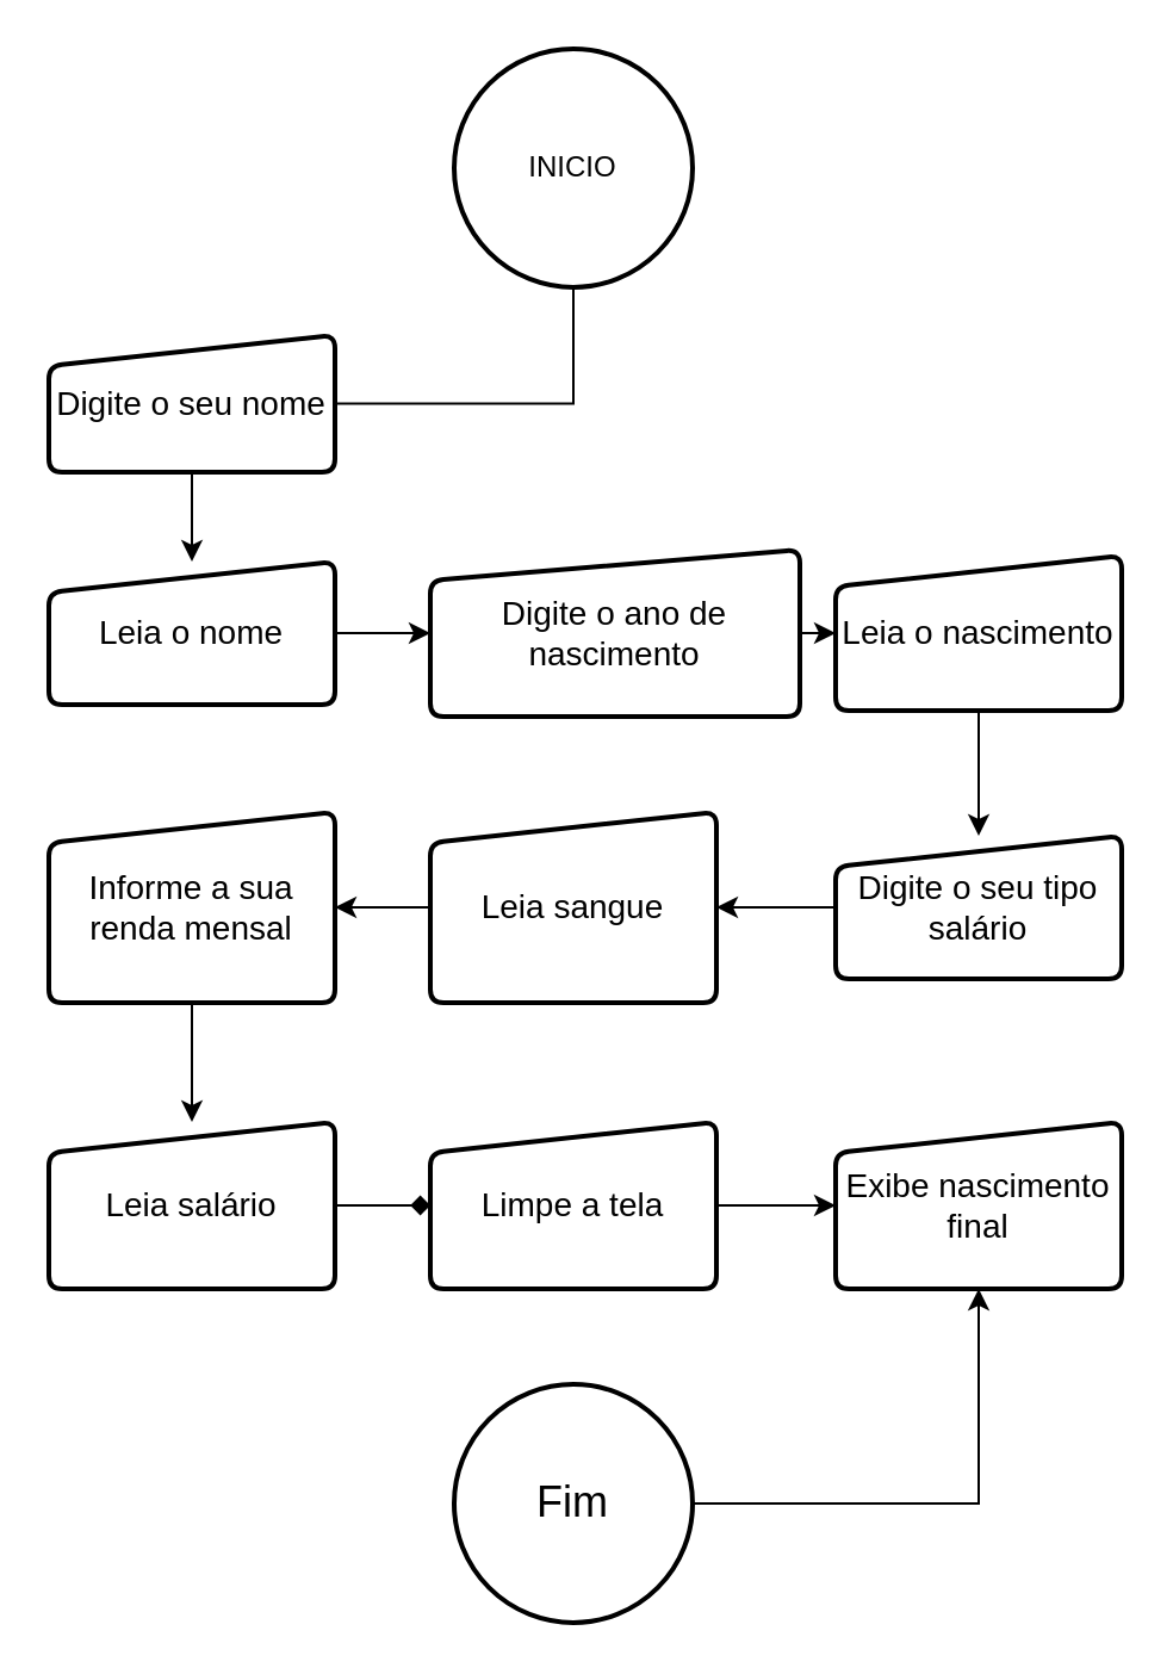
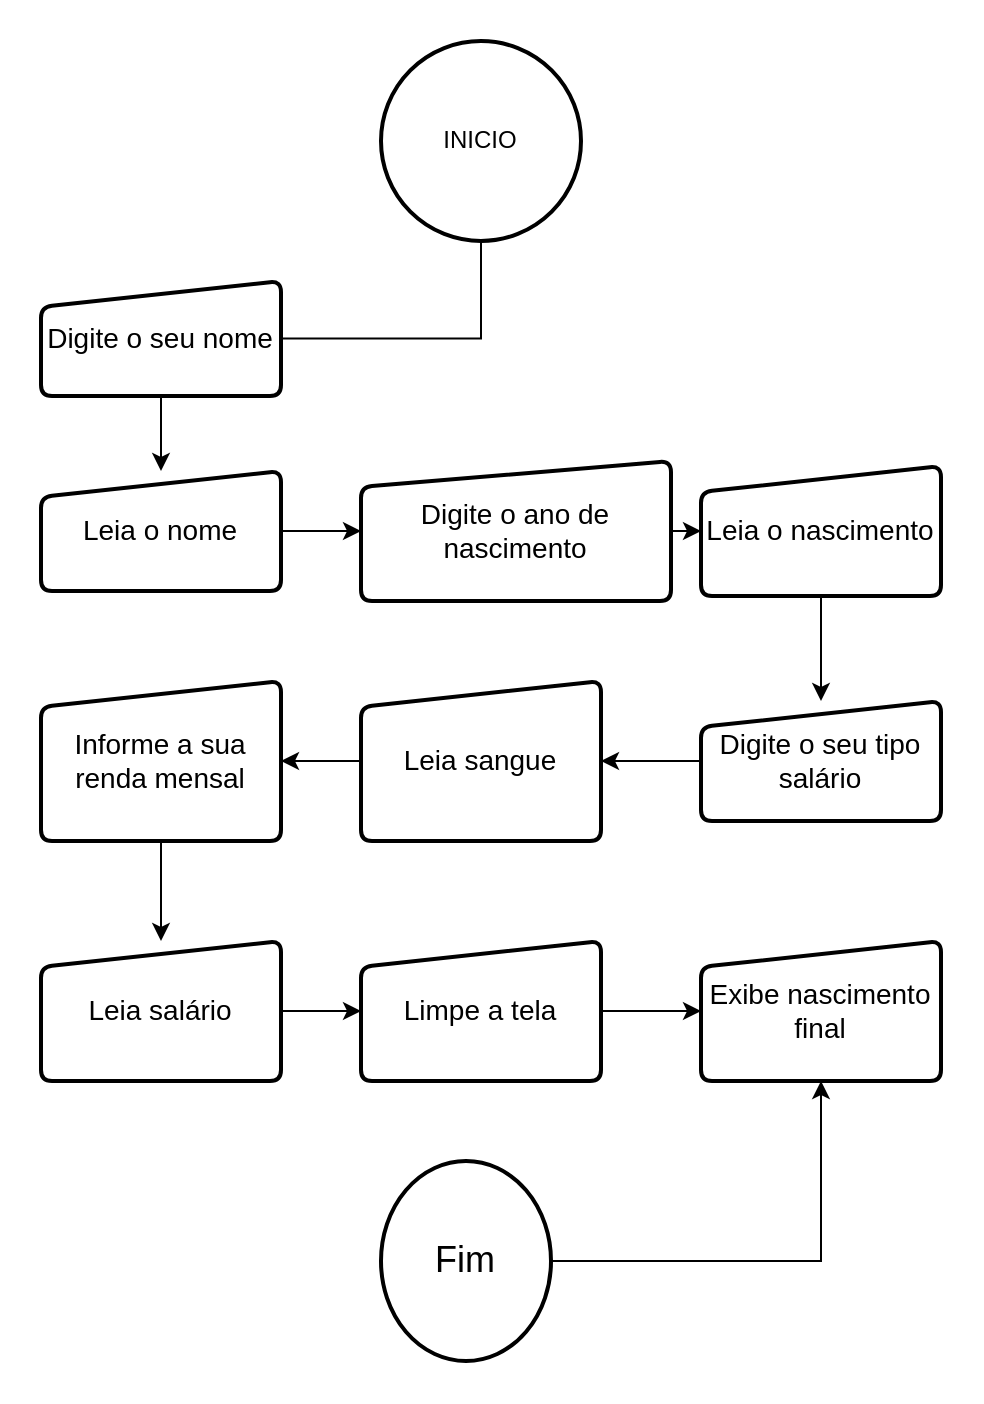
  <mxCell id="0" />
  <mxCell id="1" parent="0" />
  <mxCell id="2" value="&lt;font style=&quot;vertical-align: inherit;&quot;&gt;&lt;font style=&quot;vertical-align: inherit;&quot;&gt;INICIO&lt;/font&gt;&lt;/font&gt;" style="strokeWidth=2;html=1;shape=mxgraph.flowchart.start_2;whiteSpace=wrap;" vertex="1" parent="1"><mxGeometry x="190" y="20" width="100" height="100" as="geometry" /></mxCell>
  <mxCell id="3" value="" style="edgeStyle=orthogonalEdgeStyle;rounded=0;orthogonalLoop=1;jettySize=auto;html=1;endArrow=none;" edge="1" parent="1" source="5" target="2"><mxGeometry relative="1" as="geometry" /></mxCell>
  <mxCell id="4" value="" style="edgeStyle=orthogonalEdgeStyle;rounded=0;orthogonalLoop=1;jettySize=auto;html=1;" edge="1" parent="1" source="5" target="7"><mxGeometry relative="1" as="geometry" /></mxCell>
  <mxCell id="5" value="&lt;font style=&quot;vertical-align: inherit;&quot;&gt;&lt;font style=&quot;vertical-align: inherit;&quot;&gt;&lt;font style=&quot;vertical-align: inherit;&quot;&gt;&lt;font style=&quot;vertical-align: inherit;&quot;&gt;&lt;font style=&quot;vertical-align: inherit;&quot;&gt;&lt;font style=&quot;vertical-align: inherit;&quot;&gt;&lt;font style=&quot;vertical-align: inherit;&quot;&gt;&lt;font style=&quot;vertical-align: inherit; font-size: 14px;&quot;&gt;Digite o seu nome&lt;/font&gt;&lt;/font&gt;&lt;/font&gt;&lt;/font&gt;&lt;/font&gt;&lt;/font&gt;&lt;/font&gt;&lt;/font&gt;" style="html=1;strokeWidth=2;shape=manualInput;whiteSpace=wrap;rounded=1;size=13;arcSize=11;" vertex="1" parent="1"><mxGeometry x="20" y="140" width="120" height="57.5" as="geometry" /></mxCell>
  <mxCell id="6" value="" style="edgeStyle=orthogonalEdgeStyle;rounded=0;orthogonalLoop=1;jettySize=auto;html=1;" edge="1" parent="1" source="7" target="9"><mxGeometry relative="1" as="geometry" /></mxCell>
  <mxCell id="7" value="&lt;font style=&quot;vertical-align: inherit;&quot;&gt;&lt;font style=&quot;vertical-align: inherit;&quot;&gt;&lt;font style=&quot;vertical-align: inherit;&quot;&gt;&lt;font style=&quot;vertical-align: inherit;&quot;&gt;&lt;font style=&quot;vertical-align: inherit;&quot;&gt;&lt;font style=&quot;vertical-align: inherit;&quot;&gt;&lt;font style=&quot;vertical-align: inherit;&quot;&gt;&lt;font style=&quot;vertical-align: inherit;&quot;&gt;&lt;font style=&quot;vertical-align: inherit;&quot;&gt;&lt;font style=&quot;vertical-align: inherit; font-size: 14px;&quot;&gt;Leia o nome&lt;/font&gt;&lt;/font&gt;&lt;/font&gt;&lt;/font&gt;&lt;/font&gt;&lt;/font&gt;&lt;/font&gt;&lt;/font&gt;&lt;/font&gt;&lt;/font&gt;" style="html=1;strokeWidth=2;shape=manualInput;whiteSpace=wrap;rounded=1;size=13;arcSize=11;" vertex="1" parent="1"><mxGeometry x="20" y="235" width="120" height="60" as="geometry" /></mxCell>
  <mxCell id="8" value="" style="edgeStyle=orthogonalEdgeStyle;rounded=0;orthogonalLoop=1;jettySize=auto;html=1;" edge="1" parent="1" source="9" target="11"><mxGeometry relative="1" as="geometry" /></mxCell>
  <mxCell id="9" value="&lt;font style=&quot;vertical-align: inherit;&quot;&gt;&lt;font style=&quot;vertical-align: inherit;&quot;&gt;&lt;font style=&quot;vertical-align: inherit;&quot;&gt;&lt;font style=&quot;vertical-align: inherit;&quot;&gt;&lt;font style=&quot;vertical-align: inherit;&quot;&gt;&lt;font style=&quot;vertical-align: inherit;&quot;&gt;&lt;font style=&quot;vertical-align: inherit;&quot;&gt;&lt;font style=&quot;vertical-align: inherit; font-size: 14px;&quot;&gt;Digite o ano de nascimento&lt;/font&gt;&lt;/font&gt;&lt;/font&gt;&lt;/font&gt;&lt;/font&gt;&lt;/font&gt;&lt;/font&gt;&lt;/font&gt;" style="html=1;strokeWidth=2;shape=manualInput;whiteSpace=wrap;rounded=1;size=13;arcSize=11;" vertex="1" parent="1"><mxGeometry x="180" y="230" width="155" height="70" as="geometry" /></mxCell>
  <mxCell id="10" value="" style="edgeStyle=orthogonalEdgeStyle;rounded=0;orthogonalLoop=1;jettySize=auto;html=1;" edge="1" parent="1" source="11" target="13"><mxGeometry relative="1" as="geometry" /></mxCell>
  <mxCell id="11" value="&lt;font style=&quot;vertical-align: inherit;&quot;&gt;&lt;font style=&quot;vertical-align: inherit;&quot;&gt;&lt;font style=&quot;vertical-align: inherit;&quot;&gt;&lt;font style=&quot;vertical-align: inherit;&quot;&gt;&lt;font style=&quot;vertical-align: inherit;&quot;&gt;&lt;font style=&quot;vertical-align: inherit;&quot;&gt;&lt;font style=&quot;vertical-align: inherit;&quot;&gt;&lt;font style=&quot;vertical-align: inherit; font-size: 14px;&quot;&gt;&lt;font style=&quot;vertical-align: inherit;&quot;&gt;&lt;font style=&quot;vertical-align: inherit;&quot;&gt;&lt;font style=&quot;vertical-align: inherit;&quot;&gt;&lt;font style=&quot;vertical-align: inherit;&quot;&gt;Leia o nascimento&lt;/font&gt;&lt;/font&gt;&lt;/font&gt;&lt;/font&gt;&lt;/font&gt;&lt;/font&gt;&lt;/font&gt;&lt;/font&gt;&lt;/font&gt;&lt;/font&gt;&lt;/font&gt;&lt;/font&gt;" style="html=1;strokeWidth=2;shape=manualInput;whiteSpace=wrap;rounded=1;size=13;arcSize=11;" vertex="1" parent="1"><mxGeometry x="350" y="232.5" width="120" height="65" as="geometry" /></mxCell>
  <mxCell id="12" value="" style="edgeStyle=orthogonalEdgeStyle;rounded=0;orthogonalLoop=1;jettySize=auto;html=1;" edge="1" parent="1" source="13" target="16"><mxGeometry relative="1" as="geometry" /></mxCell>
  <mxCell id="13" value="&lt;font style=&quot;vertical-align: inherit;&quot;&gt;&lt;font style=&quot;vertical-align: inherit;&quot;&gt;&lt;font style=&quot;vertical-align: inherit;&quot;&gt;&lt;font style=&quot;vertical-align: inherit;&quot;&gt;&lt;font style=&quot;vertical-align: inherit;&quot;&gt;&lt;font style=&quot;vertical-align: inherit;&quot;&gt;&lt;font style=&quot;vertical-align: inherit;&quot;&gt;&lt;font style=&quot;vertical-align: inherit; font-size: 14px;&quot;&gt;Digite o seu tipo salário&lt;/font&gt;&lt;/font&gt;&lt;/font&gt;&lt;/font&gt;&lt;/font&gt;&lt;/font&gt;&lt;/font&gt;&lt;/font&gt;" style="html=1;strokeWidth=2;shape=manualInput;whiteSpace=wrap;rounded=1;size=13;arcSize=11;" vertex="1" parent="1"><mxGeometry x="350" y="350" width="120" height="60" as="geometry" /></mxCell>
  <mxCell id="14" style="edgeStyle=orthogonalEdgeStyle;rounded=0;orthogonalLoop=1;jettySize=auto;html=1;exitX=0.5;exitY=1;exitDx=0;exitDy=0;" edge="1" parent="1" source="7" target="7"><mxGeometry relative="1" as="geometry" /></mxCell>
  <mxCell id="15" value="" style="edgeStyle=orthogonalEdgeStyle;rounded=0;orthogonalLoop=1;jettySize=auto;html=1;" edge="1" parent="1" source="16" target="18"><mxGeometry relative="1" as="geometry" /></mxCell>
  <mxCell id="16" value="&lt;span style=&quot;font-size: 14px;&quot;&gt;&lt;font style=&quot;vertical-align: inherit;&quot;&gt;&lt;font style=&quot;vertical-align: inherit;&quot;&gt;Leia sangue&lt;/font&gt;&lt;/font&gt;&lt;/span&gt;" style="html=1;strokeWidth=2;shape=manualInput;whiteSpace=wrap;rounded=1;size=13;arcSize=11;" vertex="1" parent="1"><mxGeometry x="180" y="340" width="120" height="80" as="geometry" /></mxCell>
  <mxCell id="17" value="" style="edgeStyle=orthogonalEdgeStyle;rounded=0;orthogonalLoop=1;jettySize=auto;html=1;" edge="1" parent="1" source="18" target="20"><mxGeometry relative="1" as="geometry" /></mxCell>
  <mxCell id="18" value="&lt;font style=&quot;vertical-align: inherit;&quot;&gt;&lt;font style=&quot;vertical-align: inherit;&quot;&gt;&lt;font style=&quot;vertical-align: inherit;&quot;&gt;&lt;font style=&quot;vertical-align: inherit;&quot;&gt;&lt;font style=&quot;vertical-align: inherit;&quot;&gt;&lt;font style=&quot;vertical-align: inherit;&quot;&gt;&lt;font style=&quot;vertical-align: inherit;&quot;&gt;&lt;font style=&quot;vertical-align: inherit;&quot;&gt;&lt;font style=&quot;vertical-align: inherit;&quot;&gt;&lt;font style=&quot;vertical-align: inherit; font-size: 14px;&quot;&gt;Informe a sua renda mensal&lt;/font&gt;&lt;/font&gt;&lt;/font&gt;&lt;/font&gt;&lt;/font&gt;&lt;/font&gt;&lt;/font&gt;&lt;/font&gt;&lt;/font&gt;&lt;/font&gt;" style="html=1;strokeWidth=2;shape=manualInput;whiteSpace=wrap;rounded=1;size=13;arcSize=11;" vertex="1" parent="1"><mxGeometry x="20" y="340" width="120" height="80" as="geometry" /></mxCell>
- <mxCell id="19" value="" style="edgeStyle=orthogonalEdgeStyle;rounded=0;orthogonalLoop=1;jettySize=auto;html=1;endArrow=diamond;" edge="1" parent="1" source="20" target="22"><mxGeometry relative="1" as="geometry" /></mxCell>
+ <mxCell id="19" value="" style="edgeStyle=orthogonalEdgeStyle;rounded=0;orthogonalLoop=1;jettySize=auto;html=1;" edge="1" parent="1" source="20" target="22"><mxGeometry relative="1" as="geometry" /></mxCell>
  <mxCell id="20" value="&lt;span style=&quot;font-size: 14px;&quot;&gt;&lt;font style=&quot;vertical-align: inherit;&quot;&gt;&lt;font style=&quot;vertical-align: inherit;&quot;&gt;Leia salário&lt;/font&gt;&lt;/font&gt;&lt;/span&gt;" style="html=1;strokeWidth=2;shape=manualInput;whiteSpace=wrap;rounded=1;size=13;arcSize=11;" vertex="1" parent="1"><mxGeometry x="20" y="470" width="120" height="70" as="geometry" /></mxCell>
  <mxCell id="21" value="" style="edgeStyle=orthogonalEdgeStyle;rounded=0;orthogonalLoop=1;jettySize=auto;html=1;" edge="1" parent="1" source="22" target="23"><mxGeometry relative="1" as="geometry" /></mxCell>
  <mxCell id="22" value="&lt;span style=&quot;font-size: 14px;&quot;&gt;&lt;font style=&quot;vertical-align: inherit;&quot;&gt;&lt;font style=&quot;vertical-align: inherit;&quot;&gt;Limpe a tela&lt;/font&gt;&lt;/font&gt;&lt;/span&gt;" style="html=1;strokeWidth=2;shape=manualInput;whiteSpace=wrap;rounded=1;size=13;arcSize=11;" vertex="1" parent="1"><mxGeometry x="180" y="470" width="120" height="70" as="geometry" /></mxCell>
  <mxCell id="23" value="&lt;font style=&quot;font-size: 14px;&quot;&gt;Exibe nascimento final&lt;/font&gt;" style="html=1;strokeWidth=2;shape=manualInput;whiteSpace=wrap;rounded=1;size=13;arcSize=11;" vertex="1" parent="1"><mxGeometry x="350" y="470" width="120" height="70" as="geometry" /></mxCell>
  <mxCell id="24" value="" style="edgeStyle=orthogonalEdgeStyle;rounded=0;orthogonalLoop=1;jettySize=auto;html=1;" edge="1" parent="1" source="25" target="23"><mxGeometry relative="1" as="geometry" /></mxCell>
- <mxCell id="25" value="&lt;font style=&quot;font-size: 18px;&quot;&gt;Fim&lt;/font&gt;" style="strokeWidth=2;html=1;shape=mxgraph.flowchart.start_2;whiteSpace=wrap;" vertex="1" parent="1"><mxGeometry x="190" y="580" width="100" height="100" as="geometry" /></mxCell>
+ <mxCell id="25" value="&lt;font style=&quot;font-size: 18px;&quot;&gt;Fim&lt;/font&gt;" style="strokeWidth=2;html=1;shape=mxgraph.flowchart.start_2;whiteSpace=wrap;" vertex="1" parent="1"><mxGeometry x="190" y="580" width="85" height="100" as="geometry" /></mxCell>
